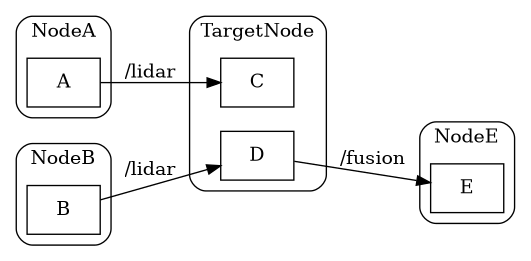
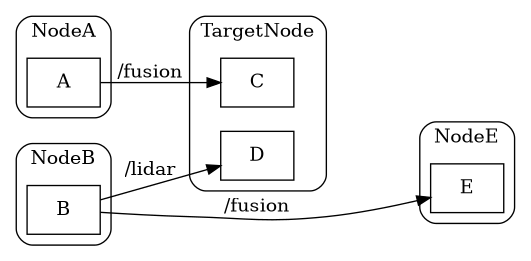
  digraph {
    compound=true
    rankdir=LR
    style=rounded
    node [shape=box]
    n1 [label=A]
    n2 [label=C]
    n3 [label=D]
    n4 [label=B]
    n5 [label=E]
    subgraph cluster_1 {
      bgcolor=white
      color=black
      label=NodeA
      n1
    }
    subgraph cluster_2 {
      bgcolor=white
      color=black
      label=TargetNode
      n2
      n3
    }
    subgraph cluster_3 {
      bgcolor=white
      color=black
      label=NodeB
      n4
    }
    subgraph cluster_4 {
      bgcolor=white
      color=black
      label=NodeE
      n5
    }
-   n1 -> n2 [label="/lidar"]
-   n3 -> n5 [label="/fusion"]
+   n1 -> n2 [label="/fusion"]
+   n4 -> n5 [label="/fusion"]
    n4 -> n3 [label="/lidar"]
  }
